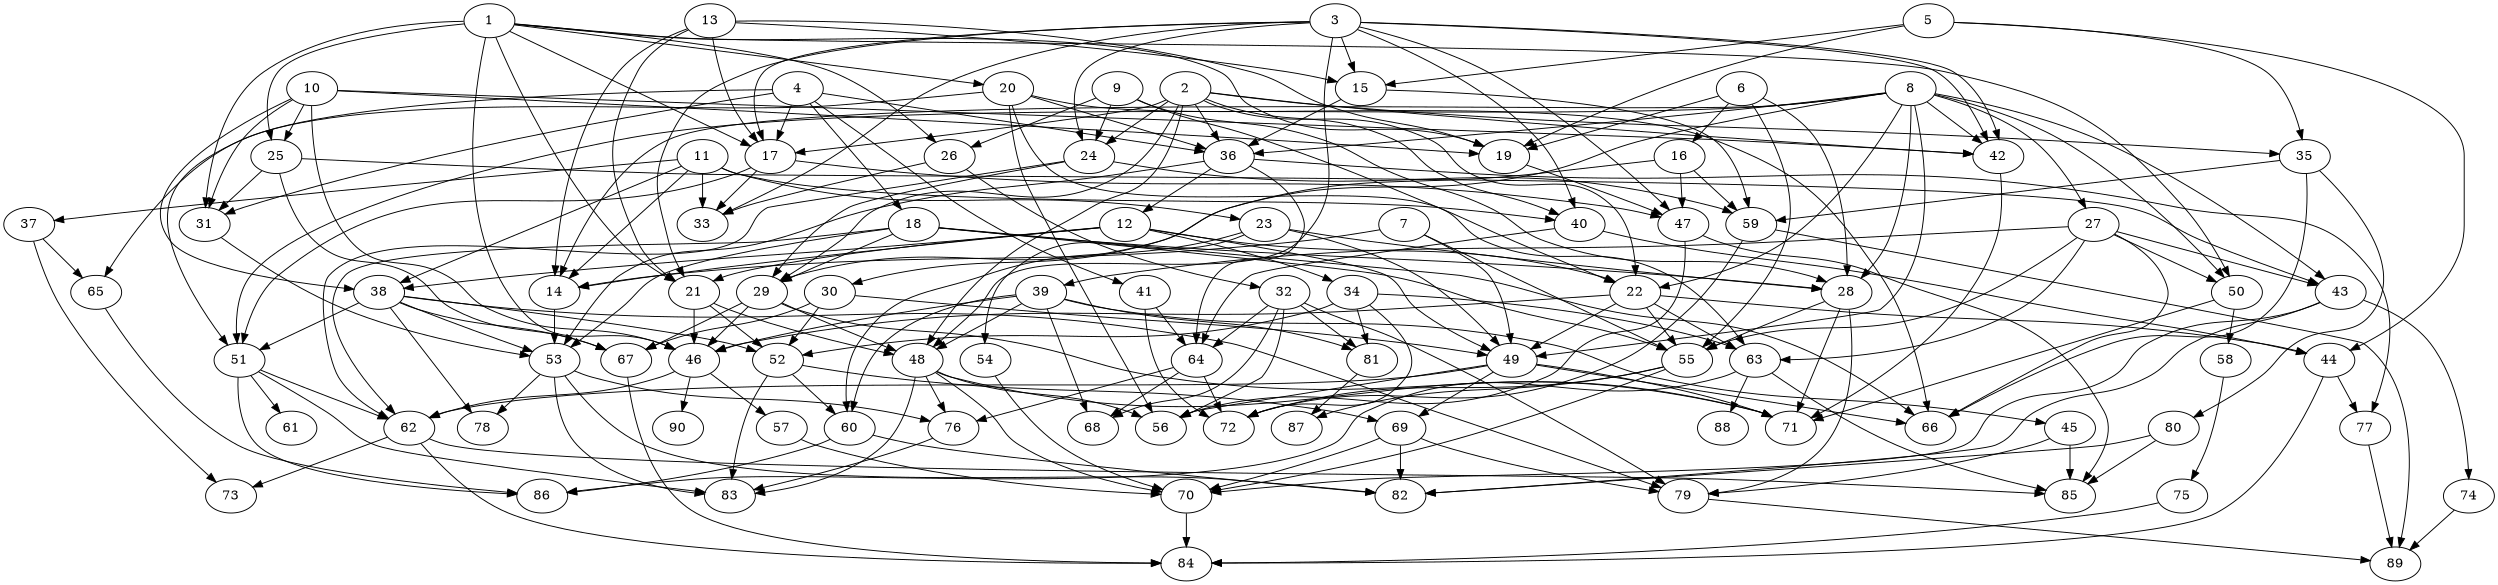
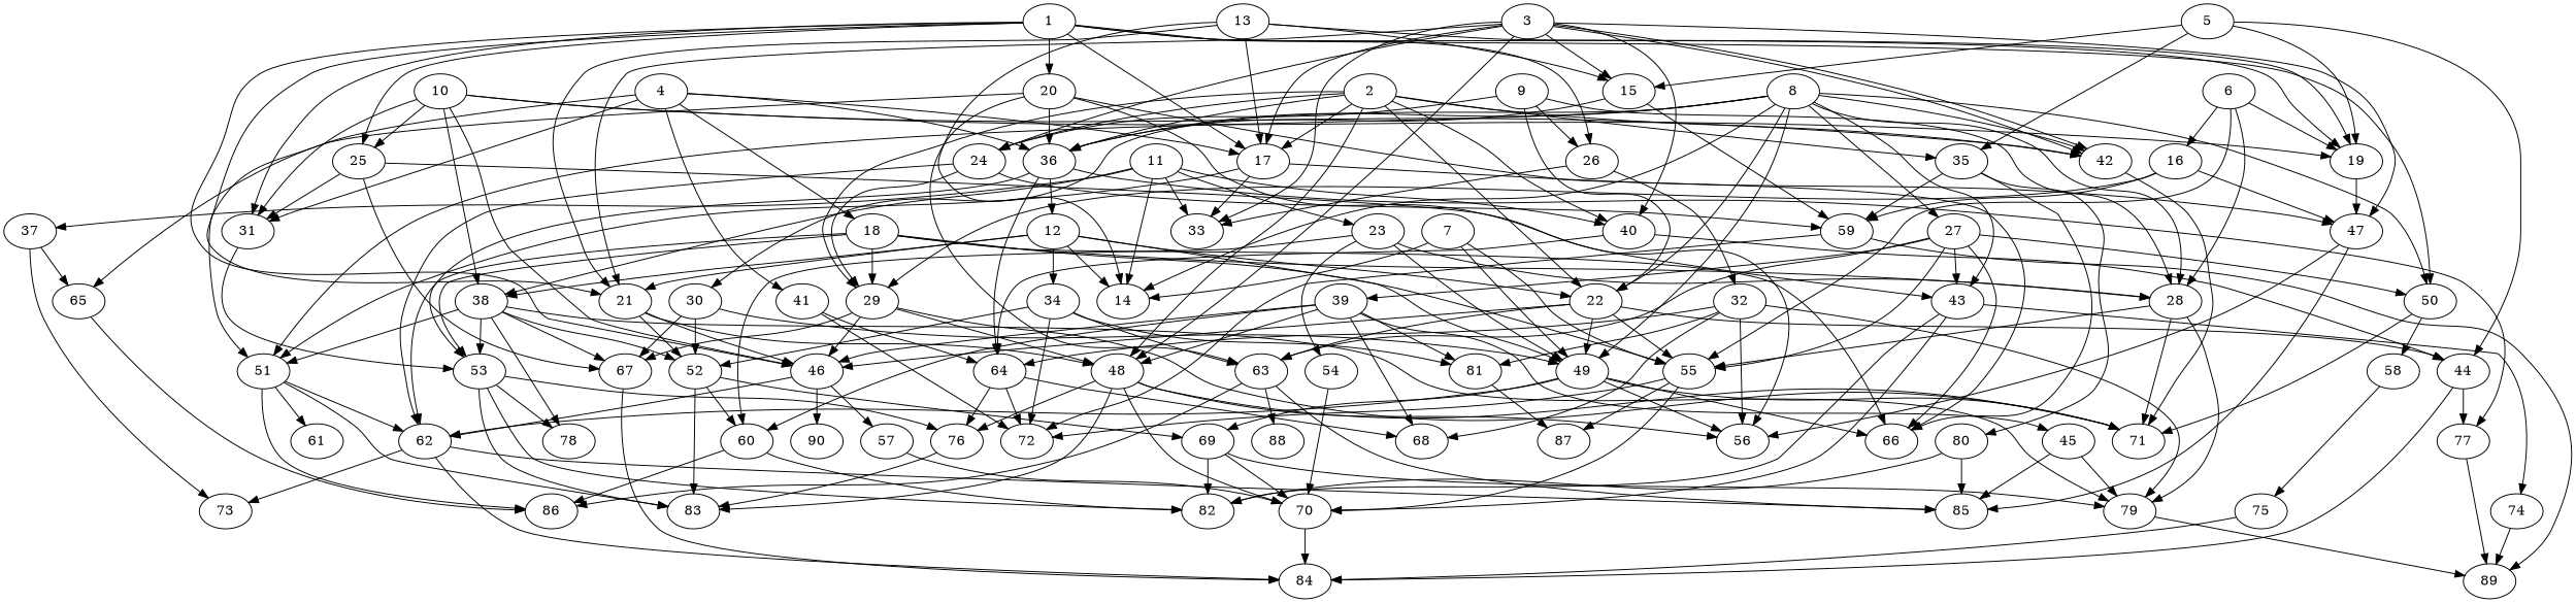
  digraph {
    node [alpha=0.14]
    1 [alpha=0.10]
    17 [alpha=0.16]
    19 [alpha=0.05]
    20 [alpha=0.20]
    21
    25 [alpha=0.05]
    26 [alpha=0.00]
    31 [alpha=0.16]
    46 [alpha=0.18]
    50 [alpha=0.11]
    33 [alpha=0.02]
    47 [alpha=0.10]
    51 [alpha=0.12]
    36 [alpha=0.12]
    66
    56 [alpha=0.05]
    63
    65
    48 [alpha=0.05]
    52 [alpha=0.15]
    43 [alpha=0.17]
    67 [alpha=0.01]
    32 [alpha=0.09]
    53 [alpha=0.03]
    62 [alpha=0.17]
    57 [alpha=0.12]
    90 [alpha=0.15]
    71 [alpha=0.20]
    58 [alpha=0.02]
    85 [alpha=0.13]
    83 [alpha=0.11]
    61 [alpha=0.00]
    86 [alpha=0.07]
    64 [alpha=0.04]
    77 [alpha=0.04]
    12 [alpha=0.06]
    88 [alpha=0.15]
    70 [alpha=0.09]
    76 [alpha=0.13]
    69 [alpha=0.06]
    60 [alpha=0.15]
    74
    82 [alpha=0.16]
    84 [alpha=0.08]
    68 [alpha=0.19]
    79 [alpha=0.07]
    81 [alpha=0.19]
    78 [alpha=0.13]
    73 [alpha=0.06]
    75 [alpha=0.05]
    2 [alpha=0.02]
    22 [alpha=0.16]
    24 [alpha=0.13]
    29 [alpha=0.10]
    35 [alpha=0.18]
    40 [alpha=0.01]
    42 [alpha=0.06]
    44 [alpha=0.17]
    55 [alpha=0.01]
    49 [alpha=0.16]
    59 [alpha=0.01]
    80 [alpha=0.20]
    72 [alpha=0.11]
    87 [alpha=0.20]
    89 [alpha=0.00]
    3
    15
    4 [alpha=0.03]
    18 [alpha=0.18]
    41 [alpha=0.12]
    28 [alpha=0.03]
    5
    6 [alpha=0.11]
    16 [alpha=0.16]
    7 [alpha=0.17]
    14 [alpha=0.06]
    8 [alpha=0.10]
    27 [alpha=0.06]
    30 [alpha=0.05]
    39 [alpha=0.11]
    45 [alpha=0.20]
    9 [alpha=0.04]
    10 [alpha=0.09]
    38 [alpha=0.15]
    11
    23 [alpha=0.06]
    37 [alpha=0.15]
    54 [alpha=0.20]
    34 [alpha=0.16]
    13 [alpha=0.06]
    1 -> 17
    1 -> 19
    1 -> 20
    1 -> 21
    1 -> 25
    1 -> 26
    1 -> 31
    1 -> 46
    1 -> 50
    17 -> 33
    17 -> 47
    17 -> 51
    19 -> 47
    20 -> 36
    20 -> 66
    20 -> 56
    20 -> 63
    20 -> 65
    21 -> 46
    21 -> 48
    21 -> 52
    25 -> 31
    25 -> 43
    25 -> 67
    26 -> 33
    26 -> 32
    31 -> 53
    46 -> 62
    46 -> 57
    46 -> 90
    50 -> 71
    50 -> 58
    47 -> 56
    47 -> 85
    51 -> 62
    51 -> 83
    51 -> 61
    51 -> 86
    36 -> 53
    36 -> 64
    36 -> 77
    36 -> 12
    63 -> 85
    63 -> 86
    63 -> 88
    65 -> 86
    48 -> 56
    48 -> 71
    48 -> 83
    48 -> 70
    48 -> 76
    52 -> 83
    52 -> 69
    52 -> 60
    43 -> 70
    43 -> 74
    43 -> 82
    67 -> 84
    32 -> 56
    32 -> 64
    32 -> 68
    32 -> 79
    32 -> 81
    53 -> 83
    53 -> 76
    53 -> 82
    53 -> 78
    62 -> 85
    62 -> 84
    62 -> 73
    57 -> 70
    58 -> 75
    64 -> 76
    64 -> 68
    64 -> 72
    77 -> 89
    12 -> 21
    12 -> 22
    12 -> 49
    12 -> 14
    12 -> 38
    12 -> 34
    70 -> 84
    76 -> 83
    69 -> 70
    69 -> 82
    69 -> 79
    60 -> 86
    60 -> 82
    74 -> 89
    79 -> 89
    81 -> 87
    75 -> 84
    2 -> 17
    2 -> 36
    2 -> 48
    2 -> 22
    2 -> 24
    2 -> 29
    2 -> 35
    2 -> 40
    2 -> 42
    22 -> 46
    22 -> 63
    22 -> 44
    22 -> 55
    22 -> 49
    24 -> 62
    24 -> 29
    24 -> 59
    29 -> 46
    29 -> 48
    29 -> 67
    29 -> 71
    35 -> 66
    35 -> 59
    35 -> 80
    40 -> 64
    40 -> 44
    42 -> 71
    44 -> 77
    44 -> 84
    55 -> 70
    55 -> 72
    55 -> 87
    49 -> 66
    49 -> 56
    49 -> 62
    49 -> 71
    49 -> 69
    59 -> 72
    59 -> 89
    80 -> 85
    80 -> 82
    3 -> 17
    3 -> 21
    3 -> 33
    3 -> 47
    3 -> 48
    3 -> 24
    3 -> 40
    3 -> 42
    3 -> 42
    3 -> 15
    15 -> 36
    15 -> 59
    4 -> 17
    4 -> 31
    4 -> 51
    4 -> 36
    4 -> 18
    4 -> 41
    18 -> 66
    18 -> 53
    18 -> 62
    18 -> 29
    18 -> 55
    18 -> 28
    41 -> 64
    41 -> 72
    28 -> 71
    28 -> 79
    28 -> 55
    5 -> 19
    5 -> 35
    5 -> 44
    5 -> 15
    6 -> 19
    6 -> 55
    6 -> 28
    6 -> 16
    16 -> 47
    16 -> 29
    16 -> 59
    7 -> 55
    7 -> 49
    7 -> 14
-   14 -> 53
    8 -> 50
    8 -> 51
    8 -> 36
    8 -> 43
    8 -> 22
    8 -> 42
    8 -> 49
    8 -> 28
    8 -> 14
    8 -> 27
    8 -> 30
    27 -> 50
    27 -> 66
    27 -> 63
    27 -> 43
    27 -> 55
    27 -> 39
    30 -> 52
    30 -> 67
    30 -> 49
    39 -> 46
    39 -> 48
    39 -> 60
    39 -> 68
    39 -> 81
    39 -> 45
    45 -> 85
    45 -> 79
    9 -> 26
    9 -> 22
    9 -> 24
    9 -> 28
    10 -> 19
    10 -> 25
    10 -> 31
    10 -> 46
    10 -> 42
    10 -> 38
    38 -> 51
    38 -> 52
    38 -> 67
    38 -> 53
    38 -> 79
    38 -> 78
    11 -> 33
    11 -> 40
    11 -> 14
    11 -> 38
    11 -> 23
    11 -> 37
    23 -> 60
    23 -> 49
    23 -> 28
    23 -> 54
    37 -> 65
    37 -> 73
    54 -> 70
    34 -> 63
    34 -> 52
    34 -> 81
    34 -> 72
    13 -> 17
    13 -> 19
    13 -> 21
    13 -> 15
    13 -> 14
  }
